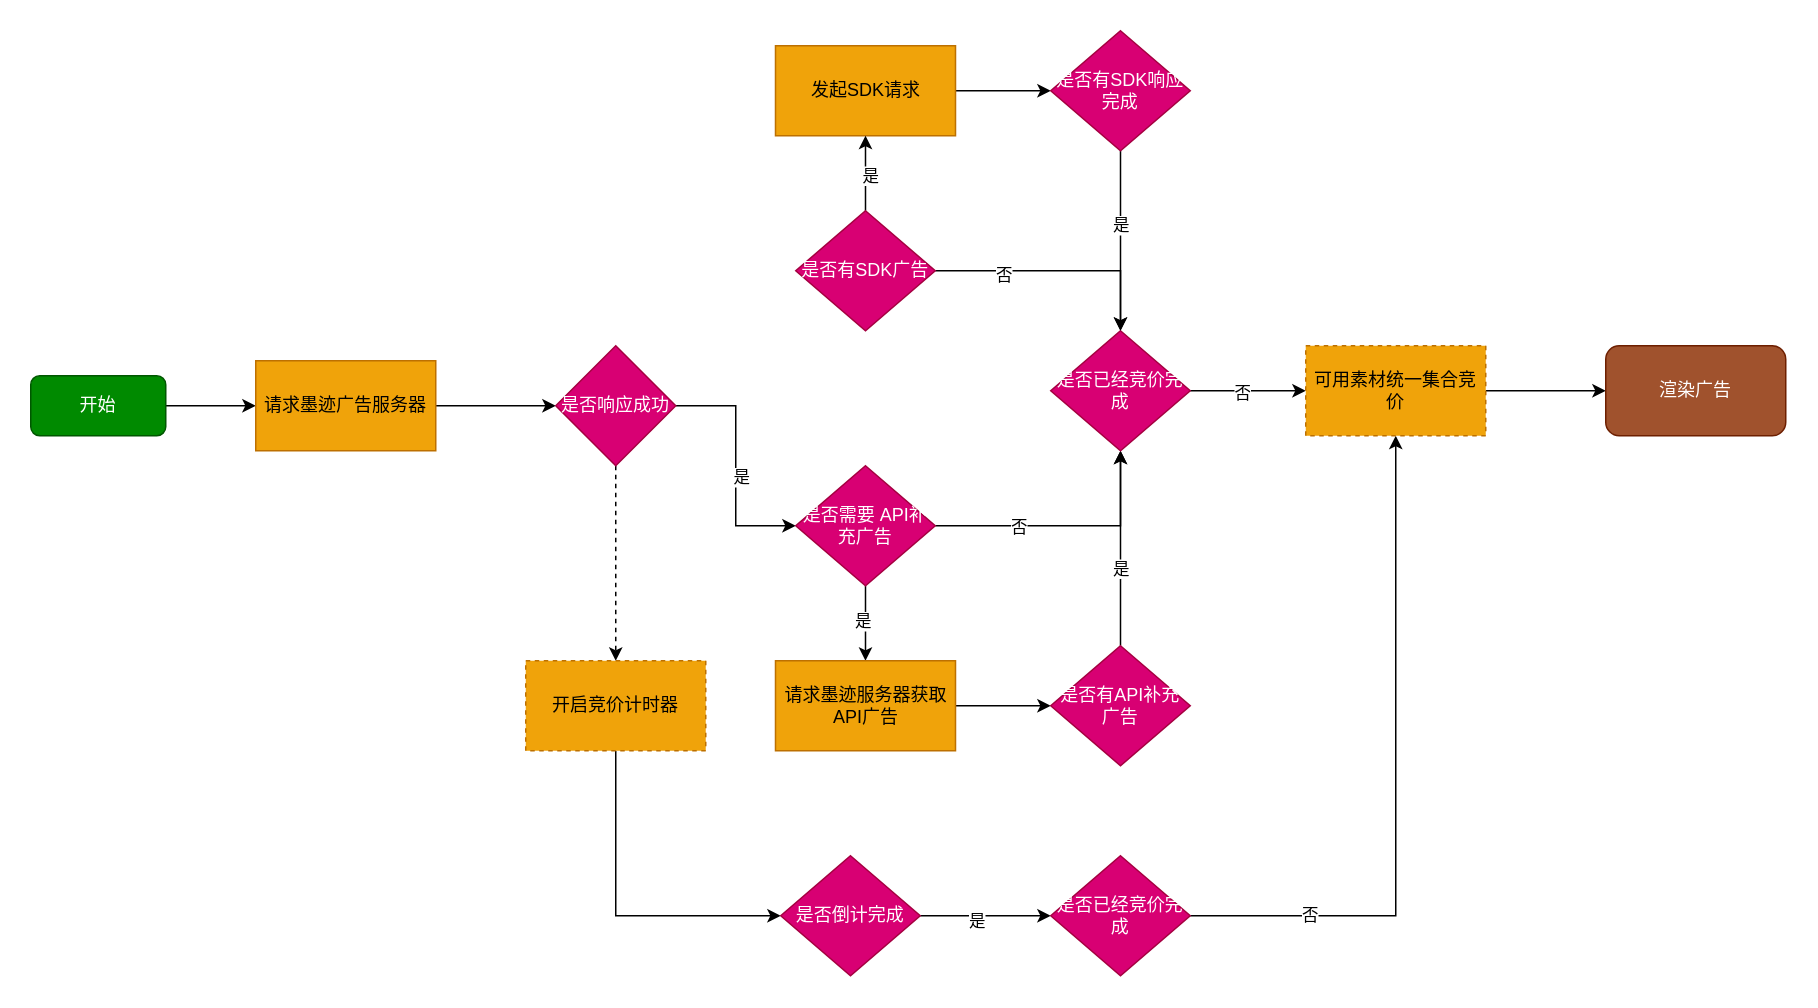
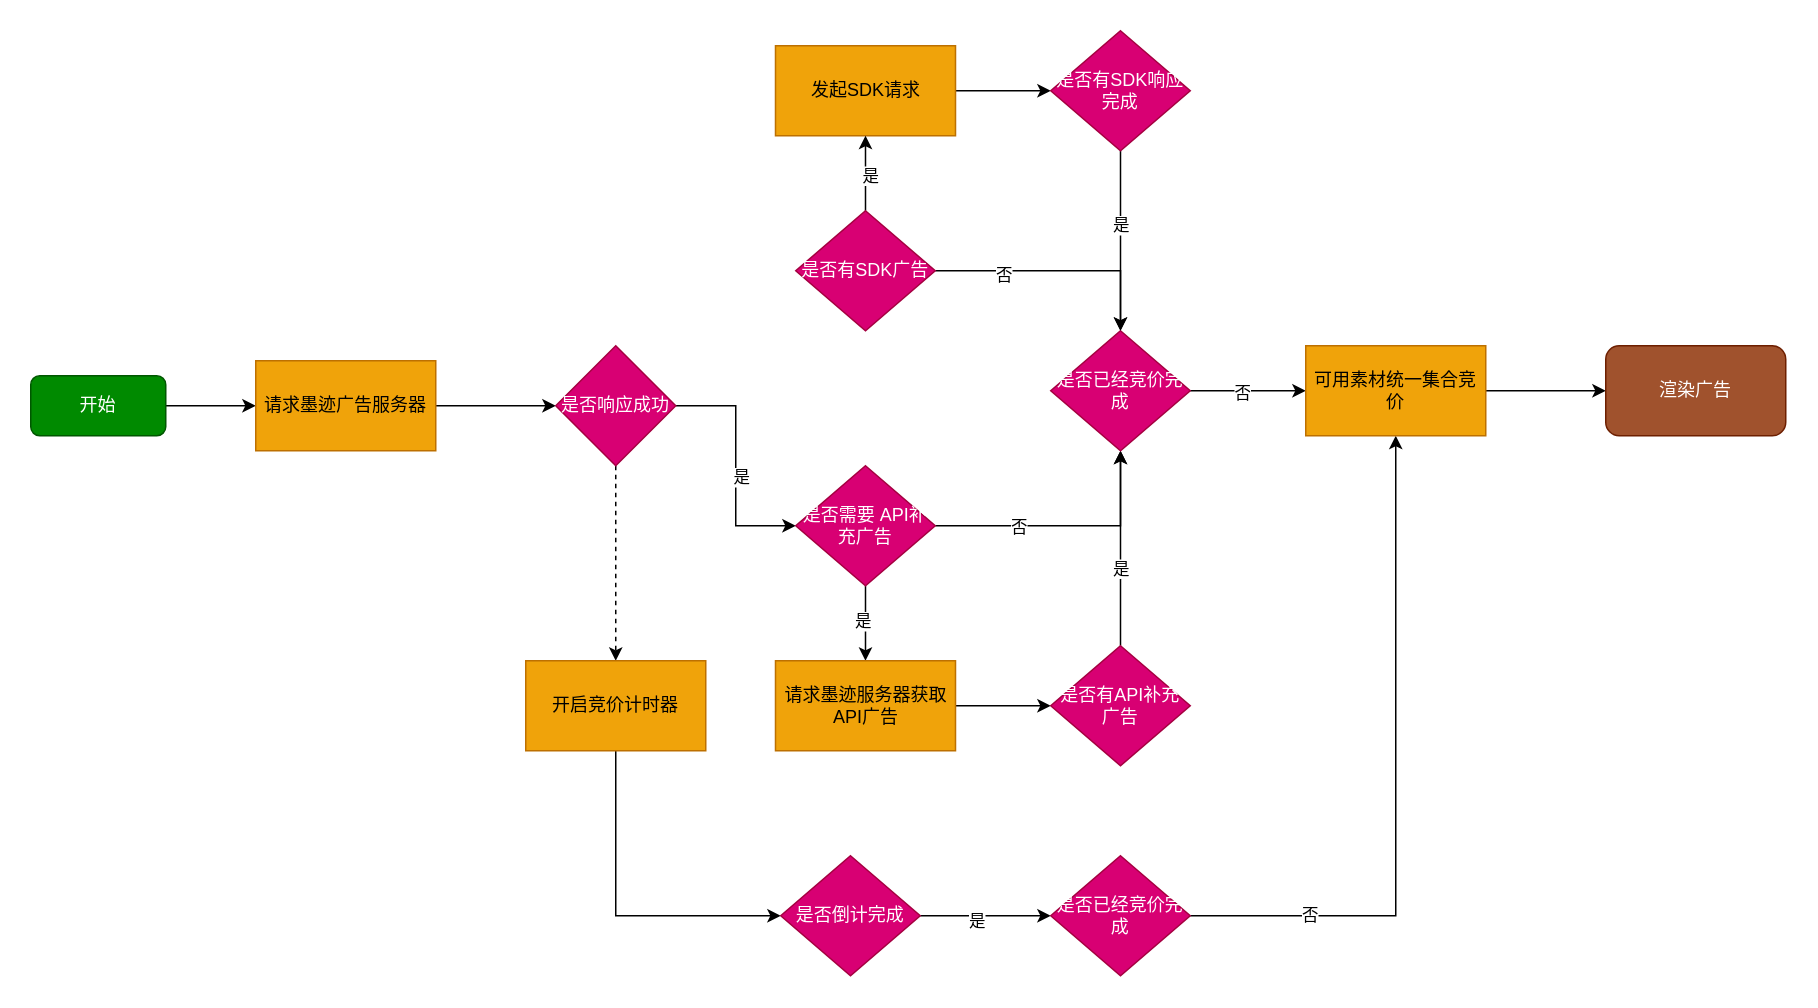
  <mxCell id="0" />
  <mxCell id="1" parent="0" />
  <mxCell id="2" style="edgeStyle=orthogonalEdgeStyle;rounded=0;orthogonalLoop=1;jettySize=auto;html=1;entryX=0;entryY=0.5;entryDx=0;entryDy=0;" edge="1" parent="1" source="3" target="5"><mxGeometry relative="1" as="geometry" /></mxCell>
  <mxCell id="3" value="开始" style="rounded=1;whiteSpace=wrap;html=1;fillColor=#008a00;fontColor=#ffffff;strokeColor=#005700;" vertex="1" parent="1"><mxGeometry x="20" y="250" width="90" height="40" as="geometry" /></mxCell>
  <mxCell id="4" style="edgeStyle=orthogonalEdgeStyle;rounded=0;orthogonalLoop=1;jettySize=auto;html=1;entryX=0;entryY=0.5;entryDx=0;entryDy=0;" edge="1" parent="1" source="5" target="9"><mxGeometry relative="1" as="geometry" /></mxCell>
  <mxCell id="5" value="请求墨迹广告服务器" style="whiteSpace=wrap;html=1;fillColor=#f0a30a;fontColor=#000000;strokeColor=#BD7000;" vertex="1" parent="1"><mxGeometry x="170" y="240" width="120" height="60" as="geometry" /></mxCell>
  <mxCell id="6" style="edgeStyle=orthogonalEdgeStyle;rounded=0;orthogonalLoop=1;jettySize=auto;html=1;entryX=0;entryY=0.5;entryDx=0;entryDy=0;" edge="1" parent="1" source="9" target="21"><mxGeometry relative="1" as="geometry" /></mxCell>
  <mxCell id="7" value="是" style="edgeLabel;html=1;align=center;verticalAlign=middle;resizable=0;points=[];" vertex="1" connectable="0" parent="6"><mxGeometry x="0.087" y="3" relative="1" as="geometry"><mxPoint as="offset" /></mxGeometry></mxCell>
  <mxCell id="8" style="edgeStyle=orthogonalEdgeStyle;rounded=0;orthogonalLoop=1;jettySize=auto;html=1;dashed=1;" edge="1" parent="1" source="9" target="25"><mxGeometry relative="1" as="geometry" /></mxCell>
  <mxCell id="9" value="是否响应成功" style="rhombus;whiteSpace=wrap;html=1;rounded=0;fillColor=#d80073;fontColor=#ffffff;strokeColor=#A50040;" vertex="1" parent="1"><mxGeometry x="370" y="230" width="80" height="80" as="geometry" /></mxCell>
  <mxCell id="10" style="edgeStyle=orthogonalEdgeStyle;rounded=0;orthogonalLoop=1;jettySize=auto;html=1;entryX=0;entryY=0.5;entryDx=0;entryDy=0;" edge="1" parent="1" source="11" target="34"><mxGeometry relative="1" as="geometry"><mxPoint x="730" y="60" as="targetPoint" /></mxGeometry></mxCell>
  <mxCell id="11" value="发起SDK请求" style="whiteSpace=wrap;html=1;fillColor=#f0a30a;fontColor=#000000;strokeColor=#BD7000;" vertex="1" parent="1"><mxGeometry x="516.5" y="30" width="120" height="60" as="geometry" /></mxCell>
  <mxCell id="12" value="" style="edgeStyle=orthogonalEdgeStyle;rounded=0;orthogonalLoop=1;jettySize=auto;html=1;" edge="1" parent="1" source="16" target="11"><mxGeometry relative="1" as="geometry" /></mxCell>
  <mxCell id="13" value="是" style="edgeLabel;html=1;align=center;verticalAlign=middle;resizable=0;points=[];" vertex="1" connectable="0" parent="12"><mxGeometry x="-0.046" y="-2" relative="1" as="geometry"><mxPoint x="1" as="offset" /></mxGeometry></mxCell>
  <mxCell id="14" style="edgeStyle=orthogonalEdgeStyle;rounded=0;orthogonalLoop=1;jettySize=auto;html=1;entryX=0.5;entryY=0;entryDx=0;entryDy=0;" edge="1" parent="1" source="16" target="31"><mxGeometry relative="1" as="geometry" /></mxCell>
  <mxCell id="15" value="否" style="edgeLabel;html=1;align=center;verticalAlign=middle;resizable=0;points=[];" vertex="1" connectable="0" parent="14"><mxGeometry x="-0.449" y="-2" relative="1" as="geometry"><mxPoint as="offset" /></mxGeometry></mxCell>
  <mxCell id="16" value="是否有SDK广告" style="rhombus;whiteSpace=wrap;html=1;rounded=0;fillColor=#d80073;fontColor=#ffffff;strokeColor=#A50040;" vertex="1" parent="1"><mxGeometry x="530" y="140" width="93" height="80" as="geometry" /></mxCell>
  <mxCell id="17" value="" style="edgeStyle=orthogonalEdgeStyle;rounded=0;orthogonalLoop=1;jettySize=auto;html=1;" edge="1" parent="1" source="21" target="23"><mxGeometry relative="1" as="geometry" /></mxCell>
  <mxCell id="18" value="是" style="edgeLabel;html=1;align=center;verticalAlign=middle;resizable=0;points=[];" vertex="1" connectable="0" parent="17"><mxGeometry x="-0.092" y="-3" relative="1" as="geometry"><mxPoint x="1" as="offset" /></mxGeometry></mxCell>
  <mxCell id="19" value="" style="edgeStyle=orthogonalEdgeStyle;rounded=0;orthogonalLoop=1;jettySize=auto;html=1;entryX=0.5;entryY=1;entryDx=0;entryDy=0;" edge="1" parent="1" source="21" target="31"><mxGeometry relative="1" as="geometry"><mxPoint x="700" y="320.059" as="targetPoint" /></mxGeometry></mxCell>
  <mxCell id="20" value="否" style="edgeLabel;html=1;align=center;verticalAlign=middle;resizable=0;points=[];" vertex="1" connectable="0" parent="19"><mxGeometry x="-0.37" relative="1" as="geometry"><mxPoint as="offset" /></mxGeometry></mxCell>
  <mxCell id="21" value="是否需要 API补充广告" style="rhombus;whiteSpace=wrap;html=1;rounded=0;fillColor=#d80073;fontColor=#ffffff;strokeColor=#A50040;" vertex="1" parent="1"><mxGeometry x="530" y="310" width="93" height="80" as="geometry" /></mxCell>
  <mxCell id="22" value="" style="edgeStyle=orthogonalEdgeStyle;rounded=0;orthogonalLoop=1;jettySize=auto;html=1;" edge="1" parent="1" source="23" target="28"><mxGeometry relative="1" as="geometry" /></mxCell>
  <mxCell id="23" value="请求墨迹服务器获取API广告" style="whiteSpace=wrap;html=1;fillColor=#f0a30a;fontColor=#000000;strokeColor=#BD7000;" vertex="1" parent="1"><mxGeometry x="516.5" y="440" width="120" height="60" as="geometry" /></mxCell>
  <mxCell id="24" style="edgeStyle=orthogonalEdgeStyle;rounded=0;orthogonalLoop=1;jettySize=auto;html=1;entryX=0;entryY=0.5;entryDx=0;entryDy=0;exitX=0.5;exitY=1;exitDx=0;exitDy=0;" edge="1" parent="1" source="25" target="37"><mxGeometry relative="1" as="geometry" /></mxCell>
- <mxCell id="25" value="开启竞价计时器" style="whiteSpace=wrap;html=1;fillColor=#f0a30a;fontColor=#000000;strokeColor=#BD7000;dashed=1;" vertex="1" parent="1"><mxGeometry x="350" y="440" width="120" height="60" as="geometry" /></mxCell>
+ <mxCell id="25" value="开启竞价计时器" style="whiteSpace=wrap;html=1;fillColor=#f0a30a;fontColor=#000000;strokeColor=#BD7000;" vertex="1" parent="1"><mxGeometry x="350" y="440" width="120" height="60" as="geometry" /></mxCell>
  <mxCell id="26" value="" style="edgeStyle=orthogonalEdgeStyle;rounded=0;orthogonalLoop=1;jettySize=auto;html=1;" edge="1" parent="1" source="28" target="31"><mxGeometry relative="1" as="geometry"><mxPoint x="760" y="350" as="targetPoint" /></mxGeometry></mxCell>
  <mxCell id="27" value="是" style="edgeLabel;html=1;align=center;verticalAlign=middle;resizable=0;points=[];" vertex="1" connectable="0" parent="26"><mxGeometry x="-0.19" relative="1" as="geometry"><mxPoint y="1" as="offset" /></mxGeometry></mxCell>
  <mxCell id="28" value="是否有API补充广告" style="rhombus;whiteSpace=wrap;html=1;rounded=0;fillColor=#d80073;fontColor=#ffffff;strokeColor=#A50040;" vertex="1" parent="1"><mxGeometry x="700" y="430" width="93" height="80" as="geometry" /></mxCell>
  <mxCell id="29" value="" style="edgeStyle=orthogonalEdgeStyle;rounded=0;orthogonalLoop=1;jettySize=auto;html=1;" edge="1" parent="1" source="31" target="42"><mxGeometry relative="1" as="geometry" /></mxCell>
  <mxCell id="30" value="否" style="edgeLabel;html=1;align=center;verticalAlign=middle;resizable=0;points=[];" vertex="1" connectable="0" parent="29"><mxGeometry x="-0.121" y="-1" relative="1" as="geometry"><mxPoint as="offset" /></mxGeometry></mxCell>
  <mxCell id="31" value="是否已经竞价完成" style="rhombus;whiteSpace=wrap;html=1;rounded=0;fillColor=#d80073;fontColor=#ffffff;strokeColor=#A50040;" vertex="1" parent="1"><mxGeometry x="700" y="220" width="93" height="80" as="geometry" /></mxCell>
  <mxCell id="32" style="edgeStyle=orthogonalEdgeStyle;rounded=0;orthogonalLoop=1;jettySize=auto;html=1;entryX=0.5;entryY=0;entryDx=0;entryDy=0;" edge="1" parent="1" source="34" target="31"><mxGeometry relative="1" as="geometry" /></mxCell>
  <mxCell id="33" value="是" style="edgeLabel;html=1;align=center;verticalAlign=middle;resizable=0;points=[];" vertex="1" connectable="0" parent="32"><mxGeometry x="-0.177" relative="1" as="geometry"><mxPoint as="offset" /></mxGeometry></mxCell>
  <mxCell id="34" value="是否有SDK响应完成" style="rhombus;whiteSpace=wrap;html=1;rounded=0;fillColor=#d80073;fontColor=#ffffff;strokeColor=#A50040;" vertex="1" parent="1"><mxGeometry x="700" y="20" width="93" height="80" as="geometry" /></mxCell>
  <mxCell id="35" value="" style="edgeStyle=orthogonalEdgeStyle;rounded=0;orthogonalLoop=1;jettySize=auto;html=1;" edge="1" parent="1" source="37" target="40"><mxGeometry relative="1" as="geometry" /></mxCell>
  <mxCell id="36" value="是" style="edgeLabel;html=1;align=center;verticalAlign=middle;resizable=0;points=[];" vertex="1" connectable="0" parent="35"><mxGeometry x="-0.141" y="-3" relative="1" as="geometry"><mxPoint as="offset" /></mxGeometry></mxCell>
  <mxCell id="37" value="是否倒计完成" style="rhombus;whiteSpace=wrap;html=1;rounded=0;fillColor=#d80073;fontColor=#ffffff;strokeColor=#A50040;" vertex="1" parent="1"><mxGeometry x="520" y="570" width="93" height="80" as="geometry" /></mxCell>
  <mxCell id="38" style="edgeStyle=orthogonalEdgeStyle;rounded=0;orthogonalLoop=1;jettySize=auto;html=1;entryX=0.5;entryY=1;entryDx=0;entryDy=0;" edge="1" parent="1" source="40" target="42"><mxGeometry relative="1" as="geometry" /></mxCell>
  <mxCell id="39" value="否" style="edgeLabel;html=1;align=center;verticalAlign=middle;resizable=0;points=[];" vertex="1" connectable="0" parent="38"><mxGeometry x="-0.656" y="1" relative="1" as="geometry"><mxPoint as="offset" /></mxGeometry></mxCell>
  <mxCell id="40" value="是否已经竞价完成" style="rhombus;whiteSpace=wrap;html=1;rounded=0;fillColor=#d80073;fontColor=#ffffff;strokeColor=#A50040;" vertex="1" parent="1"><mxGeometry x="700" y="570" width="93" height="80" as="geometry" /></mxCell>
  <mxCell id="41" value="" style="edgeStyle=orthogonalEdgeStyle;rounded=0;orthogonalLoop=1;jettySize=auto;html=1;" edge="1" parent="1" source="42" target="43"><mxGeometry relative="1" as="geometry" /></mxCell>
- <mxCell id="42" value="可用素材统一集合竞价" style="whiteSpace=wrap;html=1;fillColor=#f0a30a;fontColor=#000000;strokeColor=#BD7000;dashed=1;" vertex="1" parent="1"><mxGeometry x="870" y="230" width="120" height="60" as="geometry" /></mxCell>
+ <mxCell id="42" value="可用素材统一集合竞价" style="whiteSpace=wrap;html=1;fillColor=#f0a30a;fontColor=#000000;strokeColor=#BD7000;" vertex="1" parent="1"><mxGeometry x="870" y="230" width="120" height="60" as="geometry" /></mxCell>
  <mxCell id="43" value="渲染广告" style="rounded=1;whiteSpace=wrap;html=1;fillColor=#a0522d;fontColor=#ffffff;strokeColor=#6D1F00;" vertex="1" parent="1"><mxGeometry x="1070" y="230" width="120" height="60" as="geometry" /></mxCell>
